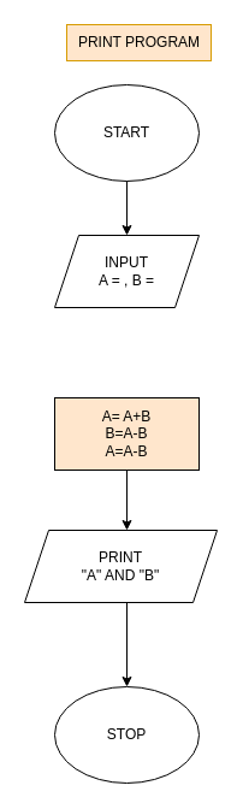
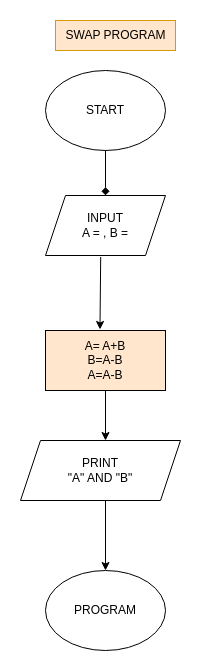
  <mxCell id="0" />
  <mxCell id="1" parent="0" />
  <mxCell id="2" value="START" style="ellipse;whiteSpace=wrap;html=1;" vertex="1" parent="1"><mxGeometry x="45" y="70" width="120" height="80" as="geometry" /></mxCell>
  <mxCell id="3" value="INPUT&lt;br&gt;A = , B =" style="shape=parallelogram;perimeter=parallelogramPerimeter;whiteSpace=wrap;html=1;fixedSize=1;" vertex="1" parent="1"><mxGeometry x="45" y="195" width="120" height="60" as="geometry" /></mxCell>
- <mxCell id="4" value="" style="endArrow=classic;html=1;rounded=0;exitX=0.5;exitY=1;exitDx=0;exitDy=0;entryX=0.5;entryY=0;entryDx=0;entryDy=0;" edge="1" parent="1" source="2" target="3"><mxGeometry width="50" height="50" relative="1" as="geometry"><mxPoint x="75" y="310" as="sourcePoint" /><mxPoint x="125" y="260" as="targetPoint" /></mxGeometry></mxCell>
+ <mxCell id="4" value="" style="endArrow=diamond;html=1;rounded=0;exitX=0.5;exitY=1;exitDx=0;exitDy=0;entryX=0.5;entryY=0;entryDx=0;entryDy=0;" edge="1" parent="1" source="2" target="3"><mxGeometry width="50" height="50" relative="1" as="geometry"><mxPoint x="75" y="310" as="sourcePoint" /><mxPoint x="125" y="260" as="targetPoint" /></mxGeometry></mxCell>
+ <mxCell id="5" value="" style="endArrow=classic;html=1;rounded=0;exitX=0.46;exitY=1.024;exitDx=0;exitDy=0;exitPerimeter=0;entryX=0.454;entryY=-0.017;entryDx=0;entryDy=0;entryPerimeter=0;" edge="1" parent="1" source="3" target="10"><mxGeometry width="50" height="50" relative="1" as="geometry"><mxPoint x="75" y="310" as="sourcePoint" /><mxPoint x="100.102" y="280.102" as="targetPoint" /></mxGeometry></mxCell>
  <mxCell id="6" value="PRINT&lt;br&gt;&quot;A&quot; AND &quot;B&quot;" style="shape=parallelogram;perimeter=parallelogramPerimeter;whiteSpace=wrap;html=1;fixedSize=1;" vertex="1" parent="1"><mxGeometry x="20" y="440" width="160" height="60" as="geometry" /></mxCell>
- <mxCell id="7" value="STOP" style="ellipse;whiteSpace=wrap;html=1;" vertex="1" parent="1"><mxGeometry x="45" y="570" width="120" height="80" as="geometry" /></mxCell>
+ <mxCell id="7" value="PROGRAM" style="ellipse;whiteSpace=wrap;html=1;" vertex="1" parent="1"><mxGeometry x="45" y="570" width="120" height="80" as="geometry" /></mxCell>
  <mxCell id="8" value="" style="endArrow=classic;html=1;rounded=0;entryX=0.5;entryY=0;entryDx=0;entryDy=0;" edge="1" parent="1" target="7"><mxGeometry width="50" height="50" relative="1" as="geometry"><mxPoint x="105" y="500" as="sourcePoint" /><mxPoint x="95" y="320" as="targetPoint" /><Array as="points" /></mxGeometry></mxCell>
- <mxCell id="9" value="PRINT PROGRAM" style="text;html=1;align=center;verticalAlign=middle;resizable=0;points=[];autosize=1;strokeColor=#d79b00;fillColor=#ffe6cc;shadow=0;sketch=0;" vertex="1" parent="1"><mxGeometry x="55" y="20" width="120" height="30" as="geometry" /></mxCell>
+ <mxCell id="9" value="SWAP PROGRAM" style="text;html=1;align=center;verticalAlign=middle;resizable=0;points=[];autosize=1;strokeColor=#d79b00;fillColor=#ffe6cc;shadow=0;sketch=0;" vertex="1" parent="1"><mxGeometry x="55" y="20" width="120" height="30" as="geometry" /></mxCell>
  <mxCell id="10" value="A= A+B&lt;br&gt;B=A-B&lt;br&gt;A=A-B" style="rounded=0;whiteSpace=wrap;html=1;shadow=0;sketch=0;fillColor=#ffe6cc;" vertex="1" parent="1"><mxGeometry x="45" y="330" width="120" height="60" as="geometry" /></mxCell>
  <mxCell id="11" value="" style="endArrow=classic;html=1;rounded=0;exitX=0.5;exitY=1;exitDx=0;exitDy=0;" edge="1" parent="1" source="10"><mxGeometry width="50" height="50" relative="1" as="geometry"><mxPoint x="45" y="420" as="sourcePoint" /><mxPoint x="105" y="440" as="targetPoint" /></mxGeometry></mxCell>
